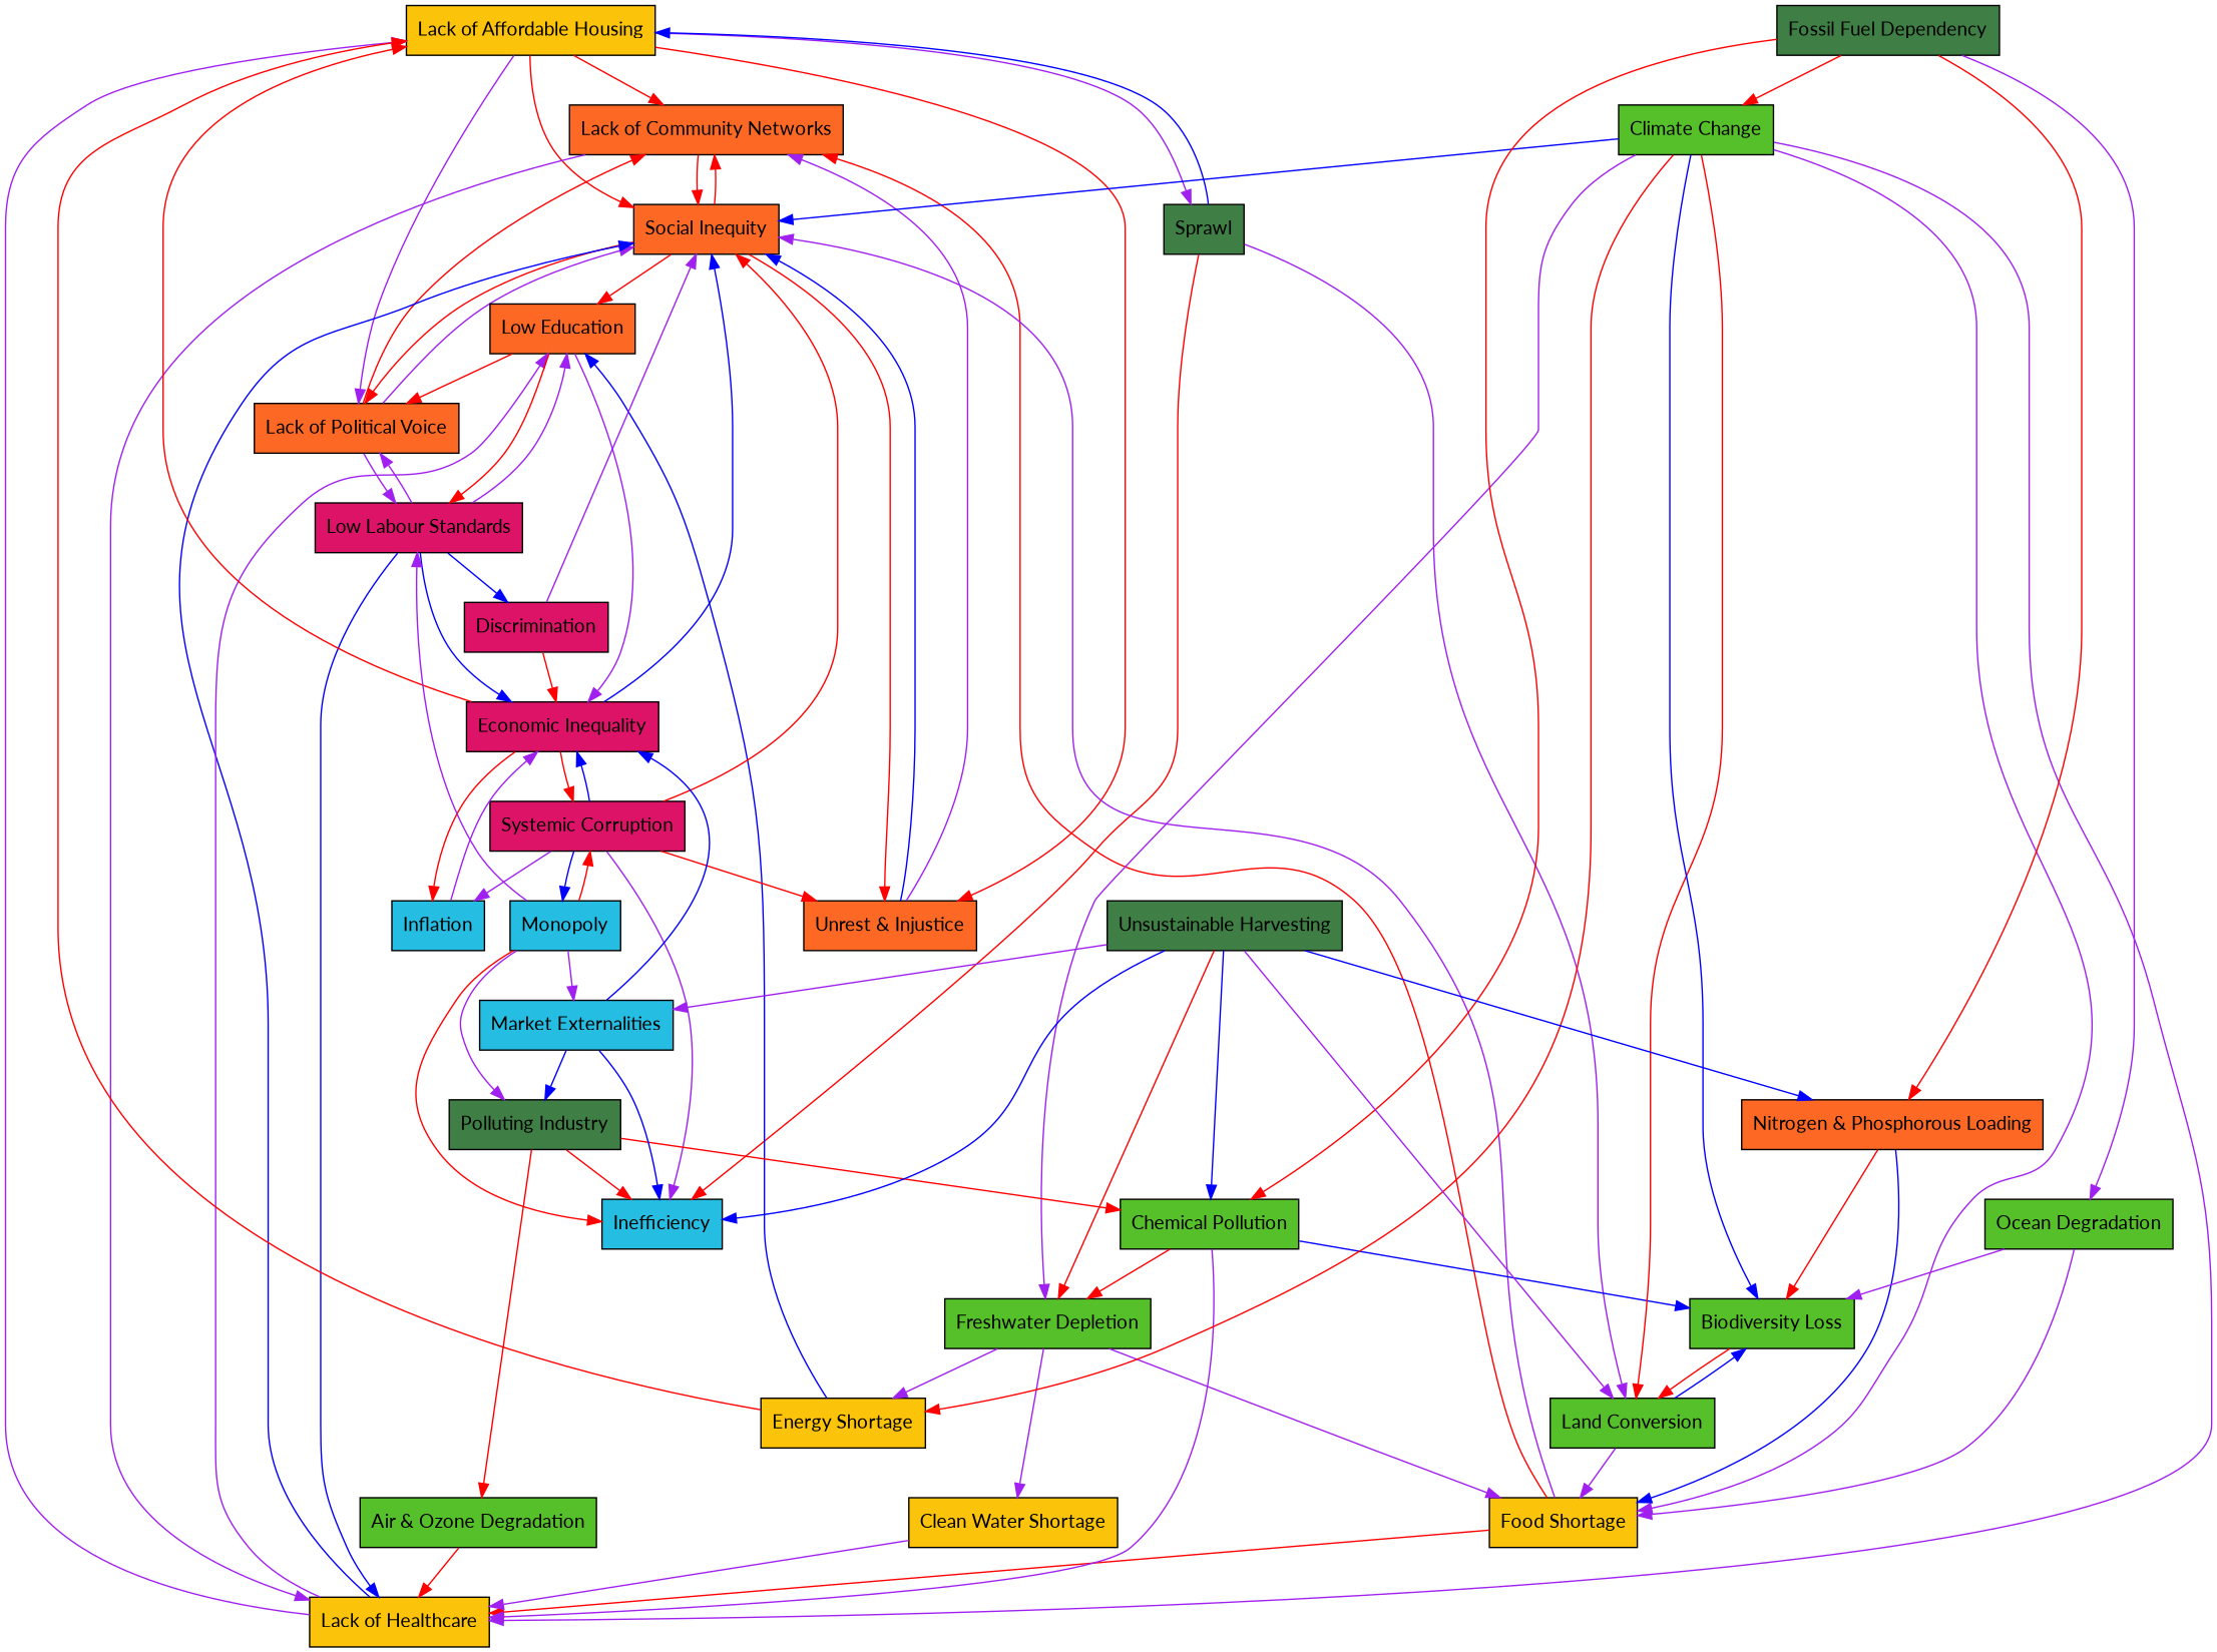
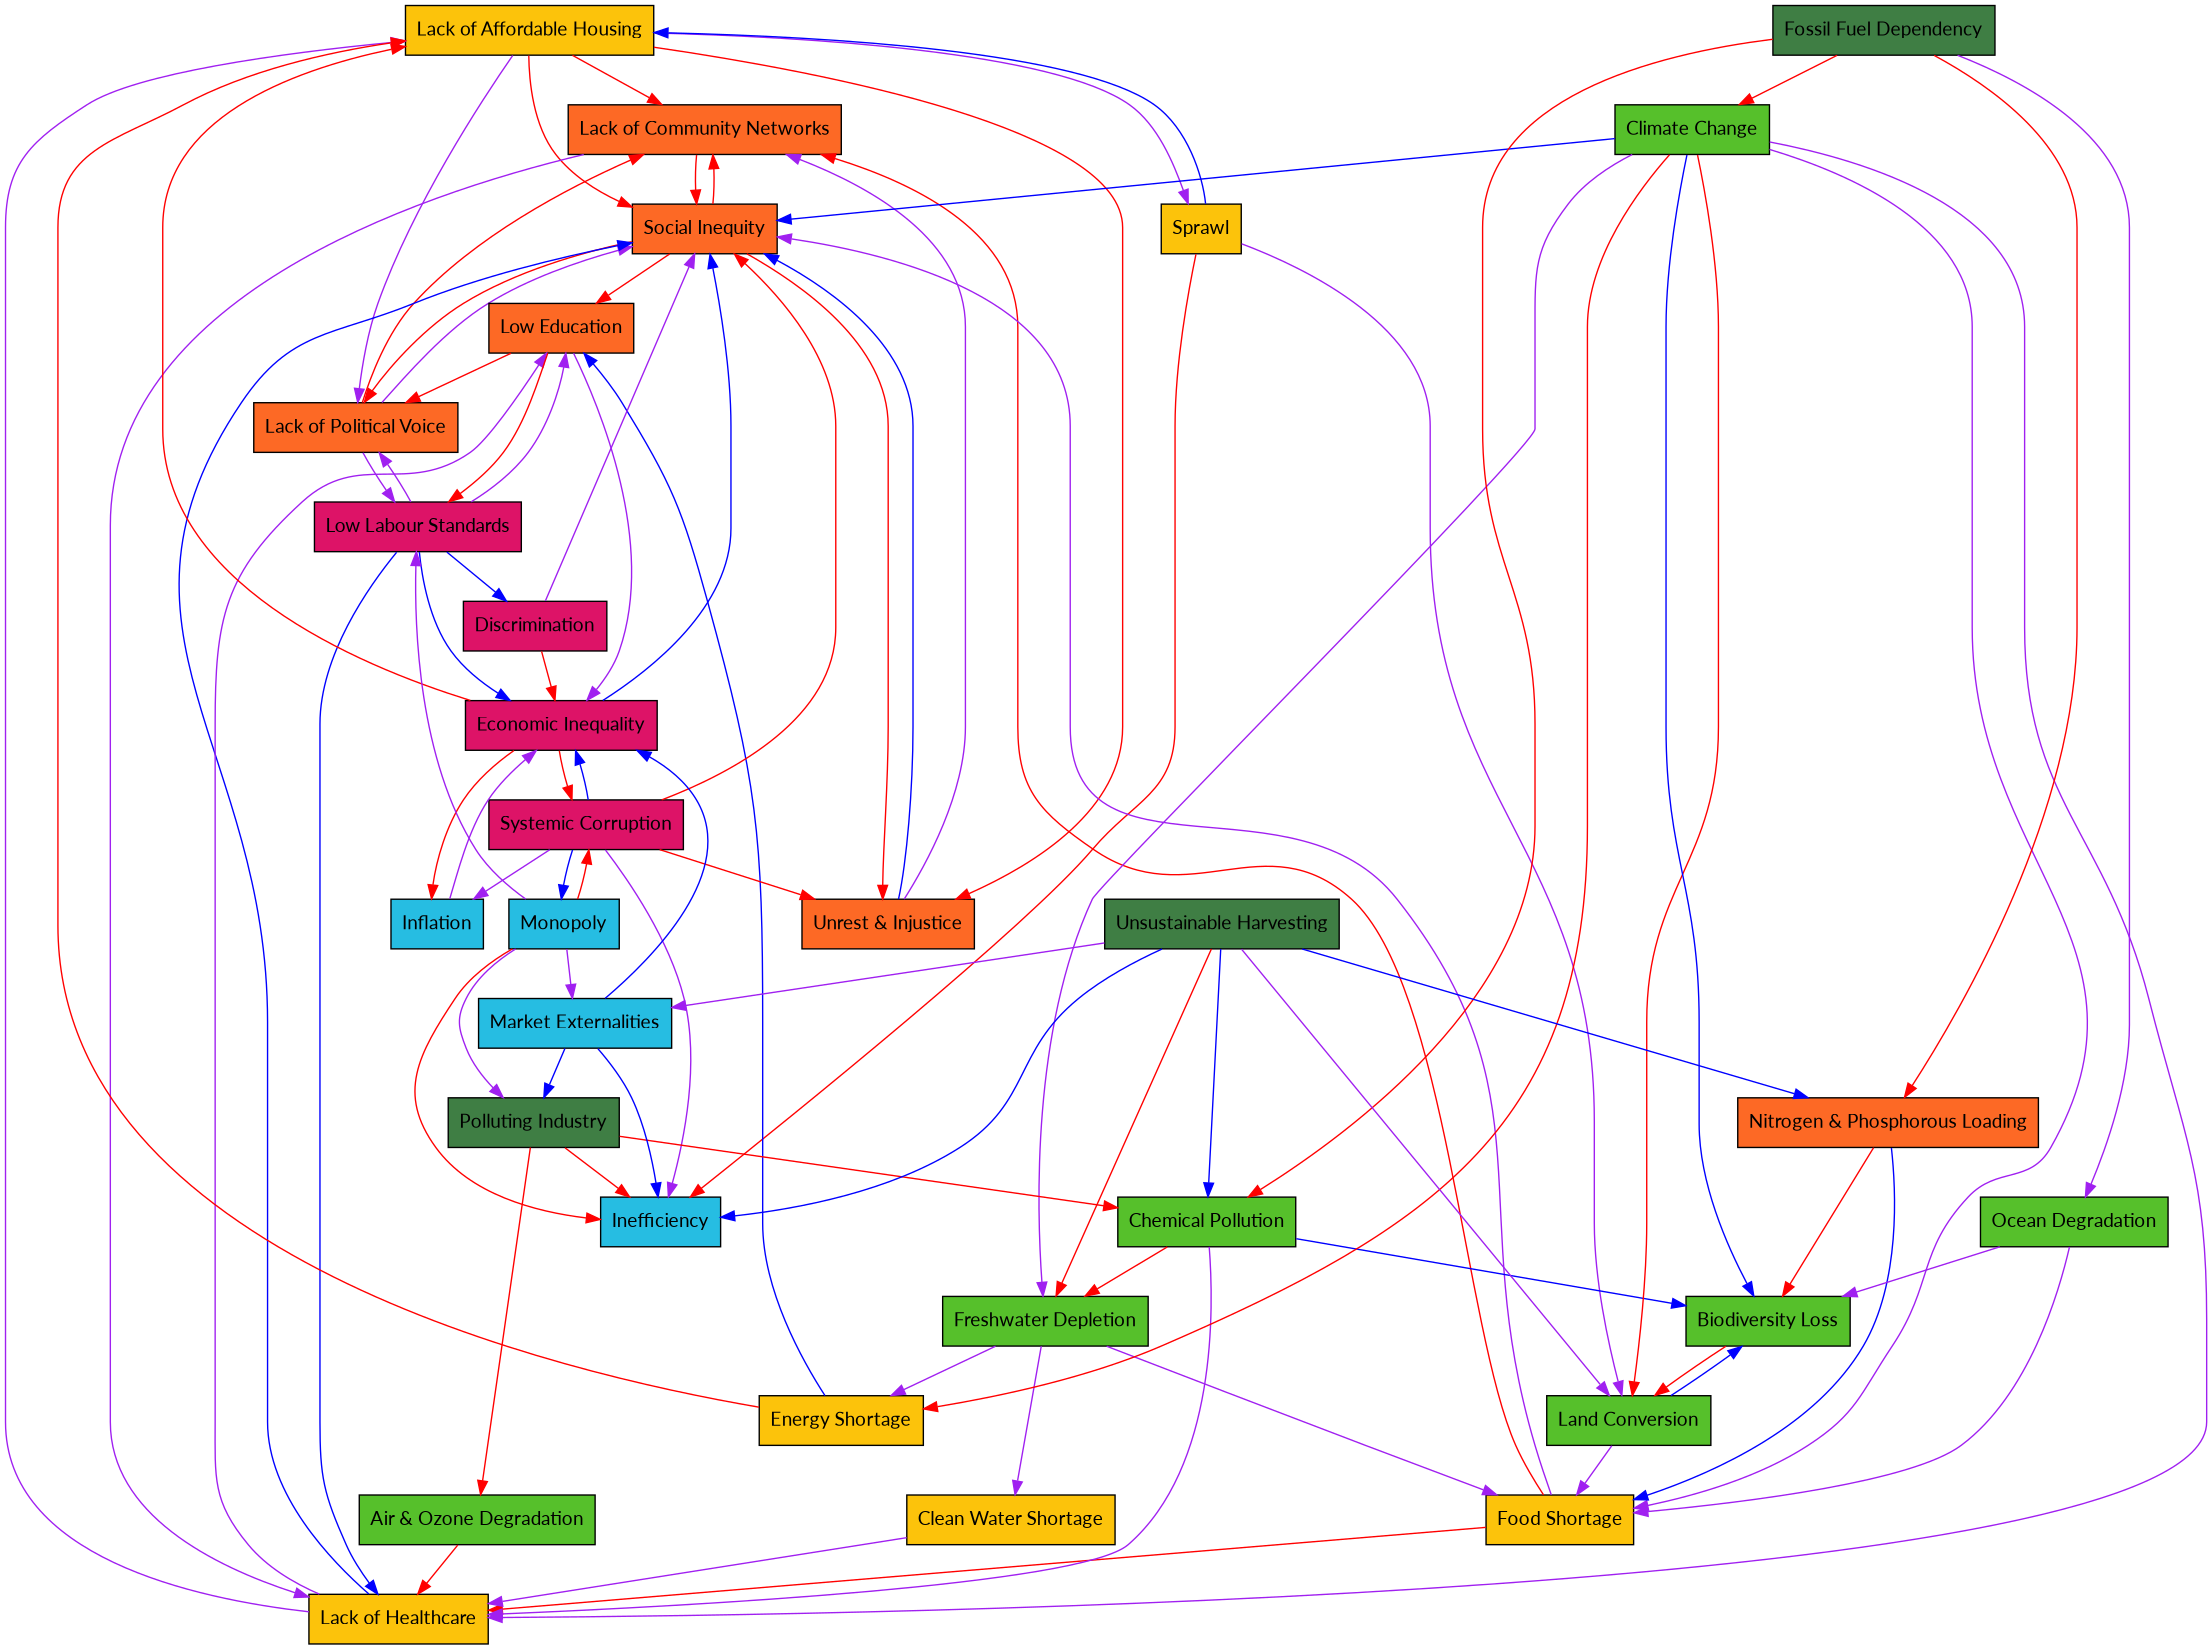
  digraph {
    fontname=Lato
    node [fillcolor="#56c02b" fontname=Lato shape=box style=filled]
    edge [color=red fontname=Lato]
    "Lack of Affordable Housing" [fillcolor="#fcc30b"]
    "Lack of Community Networks" [fillcolor="#fd6925"]
    "Lack of Political Voice" [fillcolor="#fd6925"]
    "Social Inequity" [fillcolor="#fd6925"]
-   Sprawl [fillcolor="#3f7e44"]
+   Sprawl [fillcolor="#fcc30b"]
    "Unrest & Injustice" [fillcolor="#fd6925"]
    "Lack of Healthcare" [fillcolor="#fcc30b"]
    "Low Labour Standards" [fillcolor="#dd1367"]
    "Low Education" [fillcolor="#fd6925"]
    "Land Conversion"
    Inefficiency [fillcolor="#26bde2"]
    "Air & Ozone Degradation"
    "Biodiversity Loss"
    "Food Shortage" [fillcolor="#fcc30b"]
    "Chemical Pollution"
    "Freshwater Depletion"
    "Clean Water Shortage" [fillcolor="#fcc30b"]
    "Energy Shortage" [fillcolor="#fcc30b"]
    "Climate Change"
    Discrimination [fillcolor="#dd1367"]
    "Economic Inequality" [fillcolor="#dd1367"]
    Inflation [fillcolor="#26bde2"]
    "Systemic Corruption" [fillcolor="#dd1367"]
    Monopoly [fillcolor="#26bde2"]
    "Fossil Fuel Dependency" [fillcolor="#3f7e44"]
    "Nitrogen & Phosphorous Loading" [fillcolor="#fd6925"]
    "Ocean Degradation"
    "Polluting Industry" [fillcolor="#3f7e44"]
    "Market Externalities" [fillcolor="#26bde2"]
    "Unsustainable Harvesting" [fillcolor="#3f7e44"]
    "Lack of Affordable Housing" -> "Lack of Community Networks"
    "Lack of Affordable Housing" -> "Lack of Political Voice" [color=purple]
    "Lack of Affordable Housing" -> "Social Inequity"
    "Lack of Affordable Housing" -> Sprawl [color=purple]
    "Lack of Affordable Housing" -> "Unrest & Injustice"
    "Lack of Community Networks" -> "Social Inequity"
    "Lack of Community Networks" -> "Lack of Healthcare" [color=purple]
    "Lack of Political Voice" -> "Lack of Community Networks"
    "Lack of Political Voice" -> "Social Inequity" [color=purple]
    "Lack of Political Voice" -> "Low Labour Standards" [color=purple]
    "Social Inequity" -> "Lack of Community Networks"
    "Social Inequity" -> "Lack of Political Voice"
    "Social Inequity" -> "Unrest & Injustice"
    "Social Inequity" -> "Low Education"
    Sprawl -> "Lack of Affordable Housing" [color=blue]
    Sprawl -> "Land Conversion" [color=purple]
    Sprawl -> Inefficiency
    "Unrest & Injustice" -> "Lack of Community Networks" [color=purple]
    "Unrest & Injustice" -> "Social Inequity" [color=blue]
    "Lack of Healthcare" -> "Lack of Affordable Housing" [color=purple]
    "Lack of Healthcare" -> "Social Inequity" [color=blue]
    "Lack of Healthcare" -> "Low Education" [color=purple]
    "Low Labour Standards" -> "Lack of Political Voice" [color=purple]
    "Low Labour Standards" -> "Lack of Healthcare" [color=blue]
    "Low Labour Standards" -> "Low Education" [color=purple]
    "Low Labour Standards" -> Discrimination [color=blue]
    "Low Labour Standards" -> "Economic Inequality" [color=blue]
    "Low Education" -> "Lack of Political Voice"
    "Low Education" -> "Low Labour Standards"
    "Low Education" -> "Economic Inequality" [color=purple]
    "Land Conversion" -> "Biodiversity Loss" [color=blue]
    "Land Conversion" -> "Food Shortage" [color=purple]
    "Air & Ozone Degradation" -> "Lack of Healthcare"
    "Biodiversity Loss" -> "Land Conversion"
    "Food Shortage" -> "Lack of Community Networks"
    "Food Shortage" -> "Social Inequity" [color=purple]
    "Food Shortage" -> "Lack of Healthcare"
    "Chemical Pollution" -> "Lack of Healthcare" [color=purple]
    "Chemical Pollution" -> "Biodiversity Loss" [color=blue]
    "Chemical Pollution" -> "Freshwater Depletion"
    "Freshwater Depletion" -> "Food Shortage" [color=purple]
    "Freshwater Depletion" -> "Clean Water Shortage" [color=purple]
    "Freshwater Depletion" -> "Energy Shortage" [color=purple]
    "Clean Water Shortage" -> "Lack of Healthcare" [color=purple]
    "Energy Shortage" -> "Lack of Affordable Housing"
    "Energy Shortage" -> "Low Education" [color=blue]
    "Climate Change" -> "Social Inequity" [color=blue]
    "Climate Change" -> "Lack of Healthcare" [color=purple]
    "Climate Change" -> "Land Conversion"
    "Climate Change" -> "Biodiversity Loss" [color=blue]
    "Climate Change" -> "Food Shortage" [color=purple]
    "Climate Change" -> "Freshwater Depletion" [color=purple]
    "Climate Change" -> "Energy Shortage"
    Discrimination -> "Social Inequity" [color=purple]
    Discrimination -> "Economic Inequality"
    "Economic Inequality" -> "Lack of Affordable Housing"
    "Economic Inequality" -> "Social Inequity" [color=blue]
    "Economic Inequality" -> Inflation
    "Economic Inequality" -> "Systemic Corruption"
    Inflation -> "Economic Inequality" [color=purple]
    "Systemic Corruption" -> "Social Inequity"
    "Systemic Corruption" -> "Unrest & Injustice"
    "Systemic Corruption" -> Inefficiency [color=purple]
    "Systemic Corruption" -> "Economic Inequality" [color=blue]
    "Systemic Corruption" -> Inflation [color=purple]
    "Systemic Corruption" -> Monopoly [color=blue]
    Monopoly -> "Low Labour Standards" [color=purple]
    Monopoly -> Inefficiency
    Monopoly -> "Systemic Corruption"
    Monopoly -> "Polluting Industry" [color=purple]
    Monopoly -> "Market Externalities" [color=purple]
    "Fossil Fuel Dependency" -> "Chemical Pollution"
    "Fossil Fuel Dependency" -> "Climate Change"
    "Fossil Fuel Dependency" -> "Nitrogen & Phosphorous Loading"
    "Fossil Fuel Dependency" -> "Ocean Degradation" [color=purple]
    "Nitrogen & Phosphorous Loading" -> "Biodiversity Loss"
    "Nitrogen & Phosphorous Loading" -> "Food Shortage" [color=blue]
    "Ocean Degradation" -> "Biodiversity Loss" [color=purple]
    "Ocean Degradation" -> "Food Shortage" [color=purple]
    "Polluting Industry" -> Inefficiency
    "Polluting Industry" -> "Air & Ozone Degradation"
    "Polluting Industry" -> "Chemical Pollution"
    "Market Externalities" -> Inefficiency [color=blue]
    "Market Externalities" -> "Economic Inequality" [color=blue]
    "Market Externalities" -> "Polluting Industry" [color=blue]
    "Unsustainable Harvesting" -> "Land Conversion" [color=purple]
    "Unsustainable Harvesting" -> Inefficiency [color=blue]
    "Unsustainable Harvesting" -> "Chemical Pollution" [color=blue]
    "Unsustainable Harvesting" -> "Freshwater Depletion"
    "Unsustainable Harvesting" -> "Nitrogen & Phosphorous Loading" [color=blue]
    "Unsustainable Harvesting" -> "Market Externalities" [color=purple]
  }
